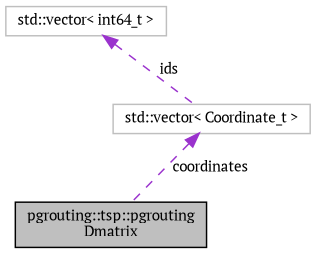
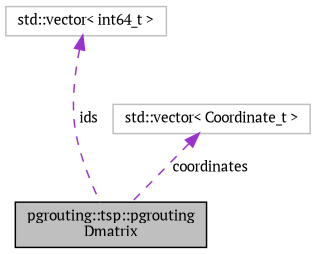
  digraph {
    fontname="PT Serif"
    node [color=grey75 fillcolor=white fontname="PT Serif" fontsize=10 shape=record style=filled]
    edge [color=darkorchid3 dir=back fontname="PT Serif" fontsize=10 labelfontname=Helvetica labelfontsize=10 style=dashed]
    n1 [color=black fillcolor=grey75 fontcolor=black height=0.2 label="pgrouting::tsp::pgrouting\lDmatrix" width=0.4]
    n2 [height=0.2 label="std::vector\< Coordinate_t \>" width=0.4]
    n3 [height=0.2 label="std::vector\< int64_t \>" width=0.4]
    n2 -> n1 [label=" coordinates"]
-   n3 -> n2 [label=" ids"]
+   n3 -> n1 [label=" ids"]
  }
